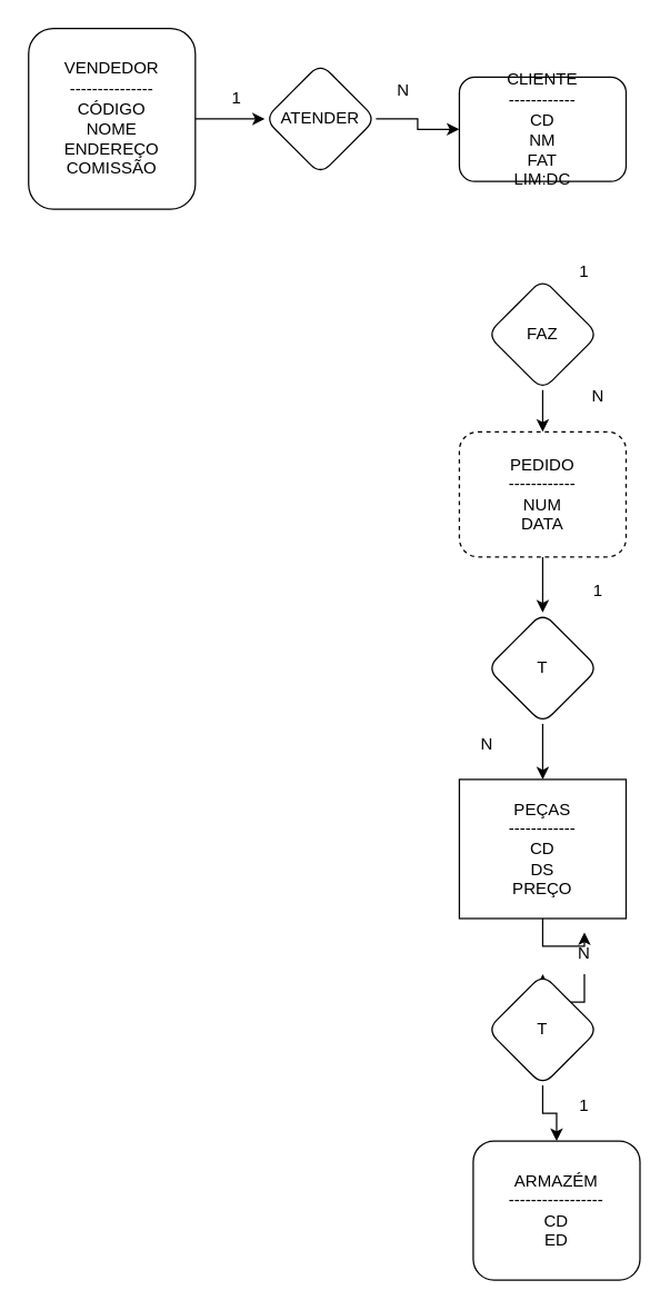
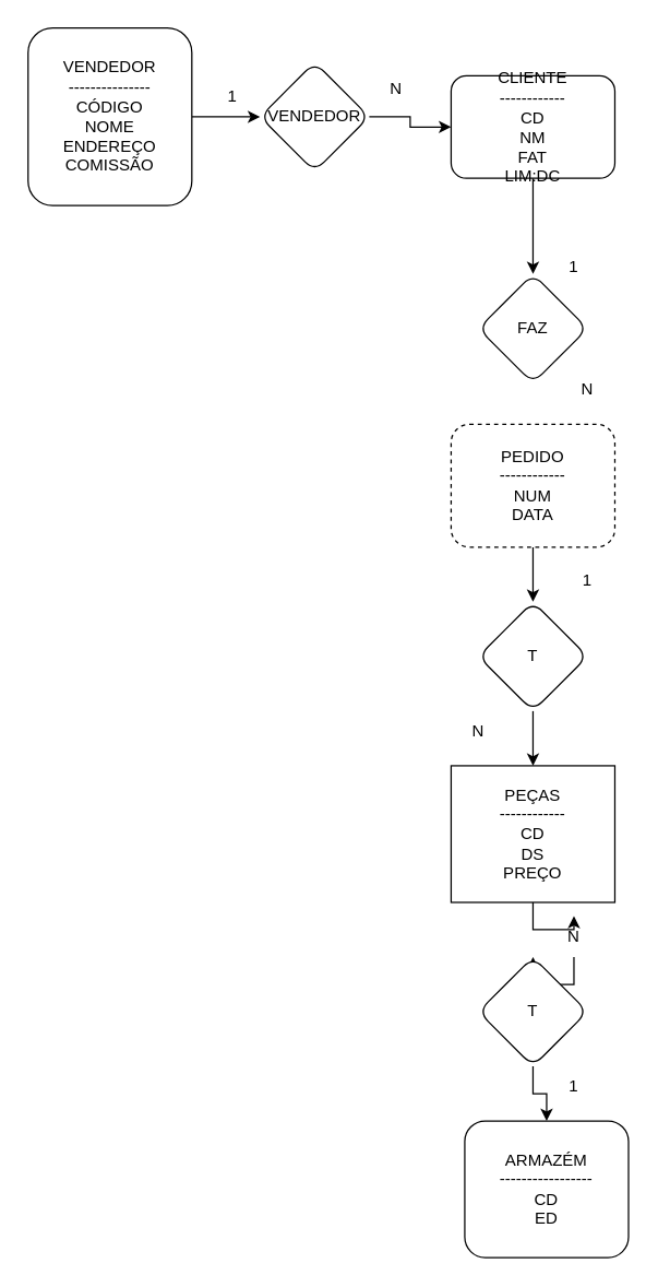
  <mxCell id="0" />
  <mxCell id="1" parent="0" />
  <mxCell id="2" value="" style="edgeStyle=orthogonalEdgeStyle;rounded=0;orthogonalLoop=1;jettySize=auto;html=1;" edge="1" parent="1" source="3" target="5"><mxGeometry relative="1" as="geometry" /></mxCell>
  <mxCell id="3" value="&lt;div&gt;VENDEDOR&lt;/div&gt;&lt;div&gt;---------------&lt;/div&gt;&lt;div&gt;CÓDIGO&lt;/div&gt;&lt;div&gt;NOME&lt;/div&gt;&lt;div&gt;ENDEREÇO&lt;/div&gt;&lt;div&gt;COMISSÃO&lt;/div&gt;" style="rounded=1;whiteSpace=wrap;html=1;" vertex="1" parent="1"><mxGeometry x="20" y="20" width="120" height="130" as="geometry" /></mxCell>
  <mxCell id="4" value="" style="edgeStyle=orthogonalEdgeStyle;rounded=0;orthogonalLoop=1;jettySize=auto;html=1;" edge="1" parent="1" source="5" target="7"><mxGeometry relative="1" as="geometry" /></mxCell>
- <mxCell id="5" value="ATENDER" style="rhombus;whiteSpace=wrap;html=1;rounded=1;" vertex="1" parent="1"><mxGeometry x="190" y="45" width="80" height="80" as="geometry" /></mxCell>
+ <mxCell id="5" value="VENDEDOR" style="rhombus;whiteSpace=wrap;html=1;rounded=1;" vertex="1" parent="1"><mxGeometry x="190" y="45" width="80" height="80" as="geometry" /></mxCell>
+ <mxCell id="6" value="" style="edgeStyle=orthogonalEdgeStyle;rounded=0;orthogonalLoop=1;jettySize=auto;html=1;" edge="1" parent="1" source="7" target="9"><mxGeometry relative="1" as="geometry" /></mxCell>
  <mxCell id="7" value="&lt;div&gt;CLIENTE&lt;/div&gt;&lt;div&gt;------------&lt;/div&gt;&lt;div&gt;CD&lt;/div&gt;&lt;div&gt;NM&lt;/div&gt;&lt;div&gt;FAT&lt;/div&gt;&lt;div&gt;LIM:DC&lt;br&gt;&lt;/div&gt;" style="whiteSpace=wrap;html=1;rounded=1;" vertex="1" parent="1"><mxGeometry x="330" y="55" width="120" height="75" as="geometry" /></mxCell>
- <mxCell id="8" value="" style="edgeStyle=orthogonalEdgeStyle;rounded=0;orthogonalLoop=1;jettySize=auto;html=1;" edge="1" parent="1" source="9" target="11"><mxGeometry relative="1" as="geometry" /></mxCell>
  <mxCell id="9" value="FAZ" style="rhombus;whiteSpace=wrap;html=1;rounded=1;" vertex="1" parent="1"><mxGeometry x="350" y="200" width="80" height="80" as="geometry" /></mxCell>
  <mxCell id="10" value="" style="edgeStyle=orthogonalEdgeStyle;rounded=0;orthogonalLoop=1;jettySize=auto;html=1;" edge="1" parent="1" source="11" target="13"><mxGeometry relative="1" as="geometry" /></mxCell>
  <mxCell id="11" value="&lt;div&gt;PEDIDO&lt;/div&gt;&lt;div&gt;------------&lt;/div&gt;&lt;div&gt;NUM&lt;/div&gt;&lt;div&gt;DATA&lt;br&gt;&lt;/div&gt;" style="whiteSpace=wrap;html=1;rounded=1;dashed=1;" vertex="1" parent="1"><mxGeometry x="330" y="310" width="120" height="90" as="geometry" /></mxCell>
  <mxCell id="12" value="" style="edgeStyle=orthogonalEdgeStyle;rounded=0;orthogonalLoop=1;jettySize=auto;html=1;" edge="1" parent="1" source="13" target="15"><mxGeometry relative="1" as="geometry" /></mxCell>
  <mxCell id="13" value="T" style="rhombus;whiteSpace=wrap;html=1;rounded=1;" vertex="1" parent="1"><mxGeometry x="350" y="440" width="80" height="80" as="geometry" /></mxCell>
  <mxCell id="14" value="" style="edgeStyle=orthogonalEdgeStyle;rounded=0;orthogonalLoop=1;jettySize=auto;html=1;" edge="1" parent="1" source="26" target="17"><mxGeometry relative="1" as="geometry" /></mxCell>
  <mxCell id="15" value="&lt;div&gt;PEÇAS&lt;/div&gt;&lt;div&gt;------------&lt;/div&gt;&lt;div&gt;CD&lt;/div&gt;&lt;div&gt;DS&lt;/div&gt;&lt;div&gt;PREÇO&lt;br&gt;&lt;/div&gt;" style="whiteSpace=wrap;html=1;rounded=0;" vertex="1" parent="1"><mxGeometry x="330" y="560" width="120" height="100" as="geometry" /></mxCell>
  <mxCell id="16" value="" style="edgeStyle=orthogonalEdgeStyle;rounded=0;orthogonalLoop=1;jettySize=auto;html=1;" edge="1" parent="1" source="17" target="18"><mxGeometry relative="1" as="geometry" /></mxCell>
  <mxCell id="17" value="T" style="rhombus;whiteSpace=wrap;html=1;rounded=1;" vertex="1" parent="1"><mxGeometry x="350" y="700" width="80" height="80" as="geometry" /></mxCell>
  <mxCell id="18" value="&lt;div&gt;ARMAZÉM&lt;/div&gt;&lt;div&gt;-----------------&lt;/div&gt;&lt;div&gt;CD&lt;/div&gt;&lt;div&gt;ED&lt;br&gt;&lt;/div&gt;" style="whiteSpace=wrap;html=1;rounded=1;" vertex="1" parent="1"><mxGeometry x="340" y="820" width="120" height="100" as="geometry" /></mxCell>
  <mxCell id="19" value="1" style="text;html=1;strokeColor=none;fillColor=none;align=center;verticalAlign=middle;whiteSpace=wrap;rounded=0;" vertex="1" parent="1"><mxGeometry x="140" y="55" width="60" height="30" as="geometry" /></mxCell>
  <mxCell id="20" value="N" style="text;html=1;strokeColor=none;fillColor=none;align=center;verticalAlign=middle;whiteSpace=wrap;rounded=0;" vertex="1" parent="1"><mxGeometry x="260" y="55" width="60" height="20" as="geometry" /></mxCell>
  <mxCell id="21" value="1" style="text;html=1;strokeColor=none;fillColor=none;align=center;verticalAlign=middle;whiteSpace=wrap;rounded=0;" vertex="1" parent="1"><mxGeometry x="390" y="180" width="60" height="30" as="geometry" /></mxCell>
  <mxCell id="22" value="N" style="text;html=1;strokeColor=none;fillColor=none;align=center;verticalAlign=middle;whiteSpace=wrap;rounded=0;" vertex="1" parent="1"><mxGeometry x="400" y="270" width="60" height="30" as="geometry" /></mxCell>
  <mxCell id="23" value="1" style="text;html=1;strokeColor=none;fillColor=none;align=center;verticalAlign=middle;whiteSpace=wrap;rounded=0;" vertex="1" parent="1"><mxGeometry x="400" y="410" width="60" height="30" as="geometry" /></mxCell>
  <mxCell id="24" value="N" style="text;html=1;strokeColor=none;fillColor=none;align=center;verticalAlign=middle;whiteSpace=wrap;rounded=0;" vertex="1" parent="1"><mxGeometry x="320" y="520" width="60" height="30" as="geometry" /></mxCell>
  <mxCell id="25" value="" style="edgeStyle=orthogonalEdgeStyle;rounded=0;orthogonalLoop=1;jettySize=auto;html=1;" edge="1" parent="1" source="15" target="26"><mxGeometry relative="1" as="geometry"><mxPoint x="390" y="660" as="sourcePoint" /><mxPoint x="390" y="700" as="targetPoint" /></mxGeometry></mxCell>
  <mxCell id="26" value="N" style="text;html=1;strokeColor=none;fillColor=none;align=center;verticalAlign=middle;whiteSpace=wrap;rounded=0;" vertex="1" parent="1"><mxGeometry x="390" y="670" width="60" height="30" as="geometry" /></mxCell>
  <mxCell id="27" value="1" style="text;html=1;strokeColor=none;fillColor=none;align=center;verticalAlign=middle;whiteSpace=wrap;rounded=0;" vertex="1" parent="1"><mxGeometry x="390" y="780" width="60" height="30" as="geometry" /></mxCell>
